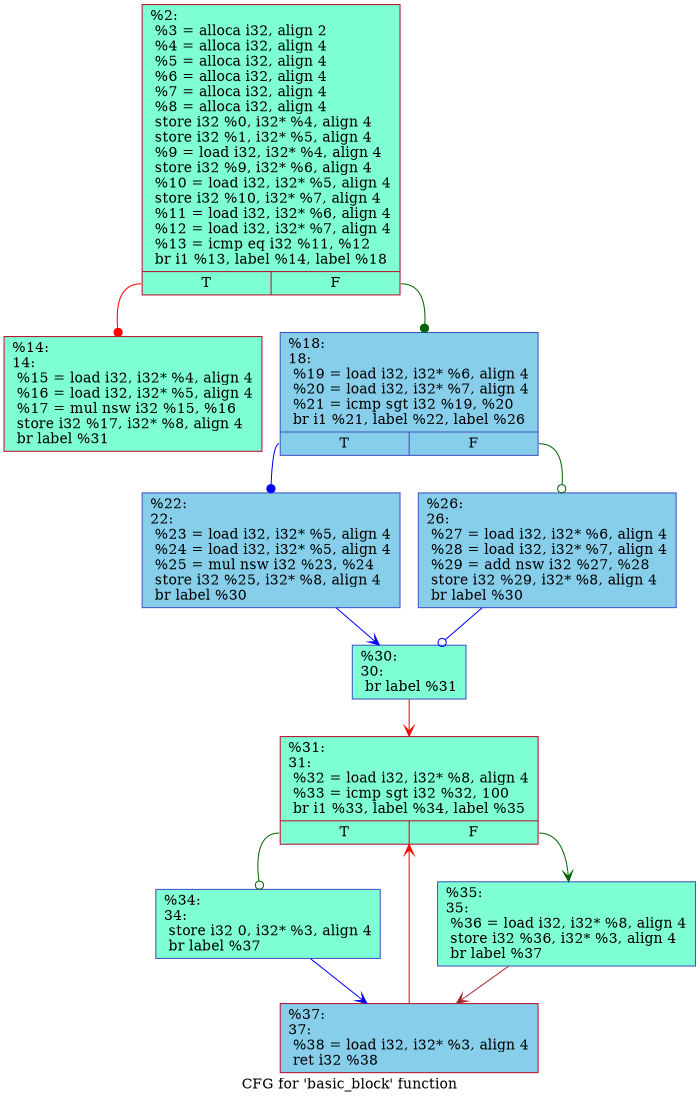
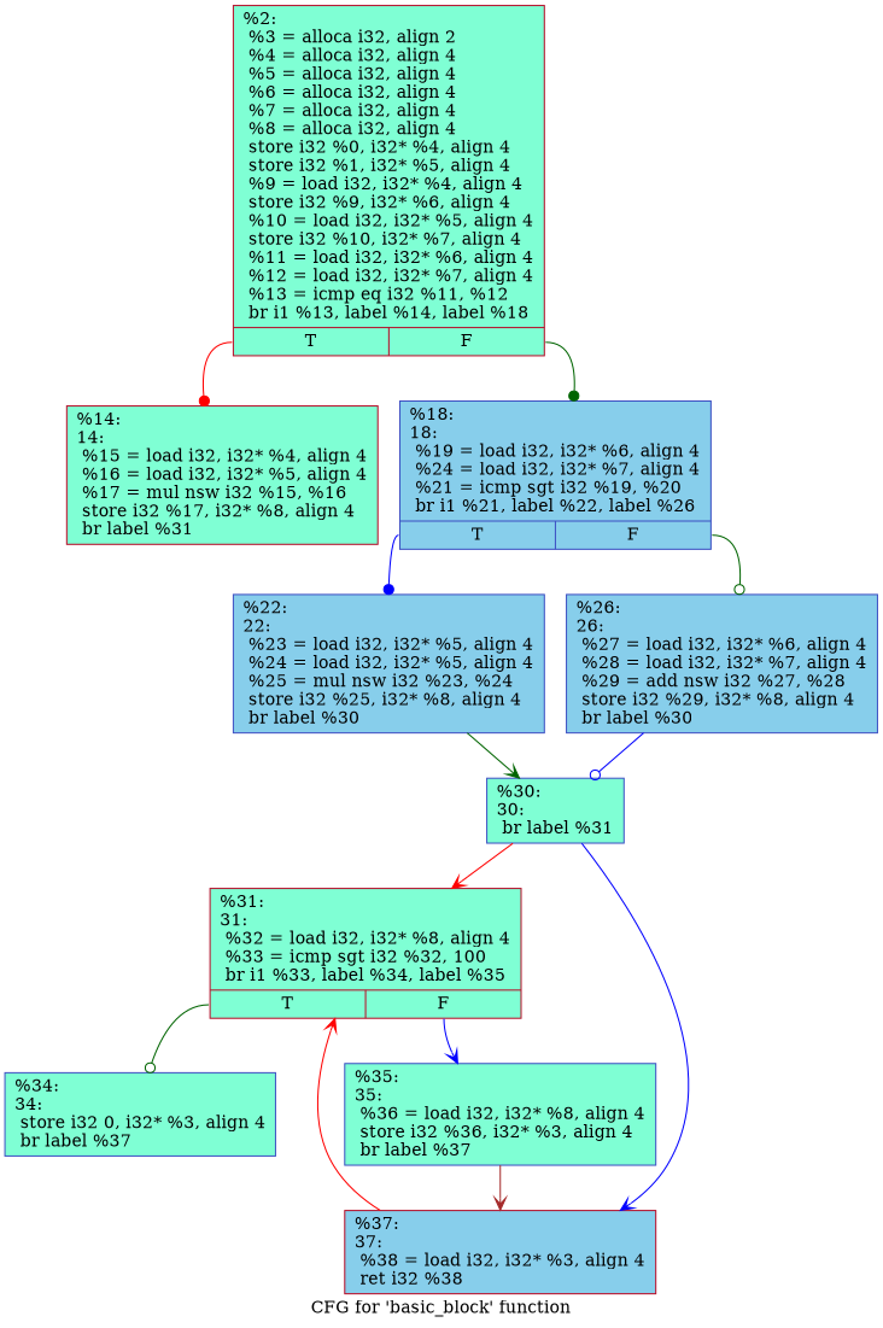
  digraph {
    label="CFG for 'basic_block' function"
    node [color="#3d50c3ff" fillcolor=aquamarine shape=record style=filled]
    edge [arrowhead=vee color=darkgreen]
    n1 [color="#b70d28ff" label="{%2:\l  %3 = alloca i32, align 2\l  %4 = alloca i32, align 4\l  %5 = alloca i32, align 4\l  %6 = alloca i32, align 4\l  %7 = alloca i32, align 4\l  %8 = alloca i32, align 4\l  store i32 %0, i32* %4, align 4\l  store i32 %1, i32* %5, align 4\l  %9 = load i32, i32* %4, align 4\l  store i32 %9, i32* %6, align 4\l  %10 = load i32, i32* %5, align 4\l  store i32 %10, i32* %7, align 4\l  %11 = load i32, i32* %6, align 4\l  %12 = load i32, i32* %7, align 4\l  %13 = icmp eq i32 %11, %12\l  br i1 %13, label %14, label %18\l|{<s0>T|<s1>F}}"]
    n2 [color="#b70d28ff" label="{%14:\l14:                                               \l  %15 = load i32, i32* %4, align 4\l  %16 = load i32, i32* %5, align 4\l  %17 = mul nsw i32 %15, %16\l  store i32 %17, i32* %8, align 4\l  br label %31\l}"]
-   n3 [fillcolor=skyblue label="{%18:\l18:                                               \l  %19 = load i32, i32* %6, align 4\l  %20 = load i32, i32* %7, align 4\l  %21 = icmp sgt i32 %19, %20\l  br i1 %21, label %22, label %26\l|{<s0>T|<s1>F}}"]
+   n3 [fillcolor=skyblue label="{%18:\l18:                                               \l  %19 = load i32, i32* %6, align 4\l  %24 = load i32, i32* %7, align 4\l  %21 = icmp sgt i32 %19, %20\l  br i1 %21, label %22, label %26\l|{<s0>T|<s1>F}}"]
    n4 [fillcolor=skyblue label="{%22:\l22:                                               \l  %23 = load i32, i32* %5, align 4\l  %24 = load i32, i32* %5, align 4\l  %25 = mul nsw i32 %23, %24\l  store i32 %25, i32* %8, align 4\l  br label %30\l}"]
    n5 [fillcolor=skyblue label="{%26:\l26:                                               \l  %27 = load i32, i32* %6, align 4\l  %28 = load i32, i32* %7, align 4\l  %29 = add nsw i32 %27, %28\l  store i32 %29, i32* %8, align 4\l  br label %30\l}"]
    n6 [color="#b70d28ff" label="{%31:\l31:                                               \l  %32 = load i32, i32* %8, align 4\l  %33 = icmp sgt i32 %32, 100\l  br i1 %33, label %34, label %35\l|{<s0>T|<s1>F}}"]
    n7 [label="{%34:\l34:                                               \l  store i32 0, i32* %3, align 4\l  br label %37\l}"]
    n8 [label="{%35:\l35:                                               \l  %36 = load i32, i32* %8, align 4\l  store i32 %36, i32* %3, align 4\l  br label %37\l}"]
    n9 [label="{%30:\l30:                                               \l  br label %31\l}"]
    n10 [color="#b70d28ff" fillcolor=skyblue label="{%37:\l37:                                               \l  %38 = load i32, i32* %3, align 4\l  ret i32 %38\l}"]
    n1 -> n2 [arrowhead=dot color=red tailport=s0]
    n1 -> n3 [arrowhead=dot tailport=s1]
    n3 -> n4 [arrowhead=dot color=blue tailport=s0]
    n3 -> n5 [arrowhead=odot tailport=s1]
-   n4 -> n9 [color=blue]
+   n4 -> n9
    n5 -> n9 [arrowhead=odot color=blue]
    n6 -> n7 [arrowhead=odot tailport=s0]
-   n6 -> n8 [tailport=s1]
-   n7 -> n10 [color=blue]
+   n6 -> n8 [color=blue tailport=s1]
+   n9 -> n10 [color=blue]
    n8 -> n10 [color=brown]
    n9 -> n6 [color=red]
    n10 -> n6 [color=red]
  }
